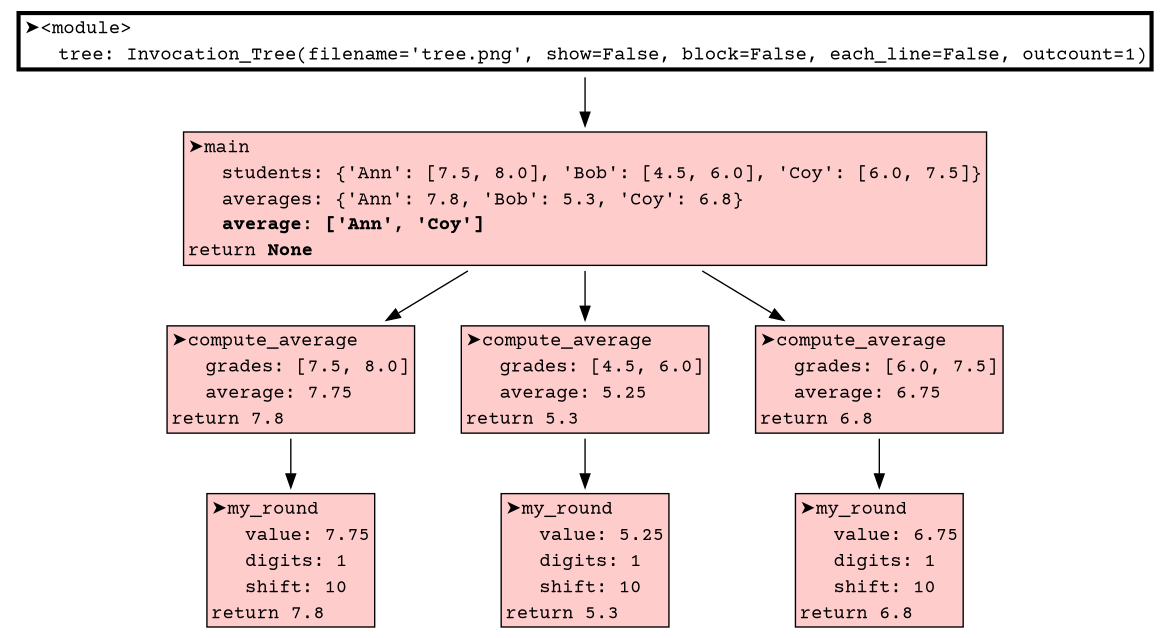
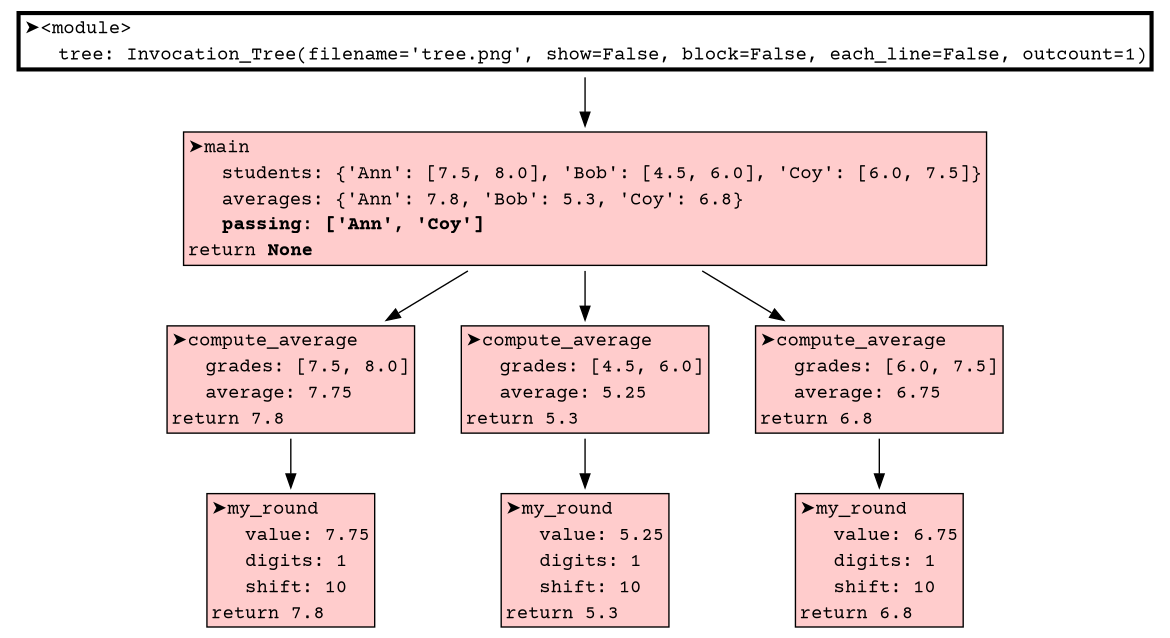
  digraph {
    fontname="Courier Prime"
    node [fontname="Courier Prime" shape=plaintext]
    edge [fontname="Courier Prime"]
    n1 [label=< <TABLE BORDER="3" CELLBORDER="0" CELLSPACING="0" BGCOLOR="#ffffff">   <TR><TD ALIGN="left">➤&lt;module&gt;</TD></TR>   <TR><TD ALIGN="left">   tree: Invocation_Tree(filename=&#x27;tree.png&#x27;, show=False, block=False, each_line=False, outcount=1)</TD></TR> </TABLE>>]
-   n2 [label=< <TABLE BORDER="1" CELLBORDER="0" CELLSPACING="0" BGCOLOR="#ffcccc">   <TR><TD ALIGN="left">➤main</TD></TR>   <TR><TD ALIGN="left">   students: {&#x27;Ann&#x27;: [7.5, 8.0], &#x27;Bob&#x27;: [4.5, 6.0], &#x27;Coy&#x27;: [6.0, 7.5]}</TD></TR>   <TR><TD ALIGN="left">   averages: {&#x27;Ann&#x27;: 7.8, &#x27;Bob&#x27;: 5.3, &#x27;Coy&#x27;: 6.8}</TD></TR>   <TR><TD ALIGN="left">   <B>average</B>: <B>[&#x27;Ann&#x27;, &#x27;Coy&#x27;]</B></TD></TR>   <TR><TD ALIGN="left">return <B>None</B></TD></TR> </TABLE>>]
+   n2 [label=< <TABLE BORDER="1" CELLBORDER="0" CELLSPACING="0" BGCOLOR="#ffcccc">   <TR><TD ALIGN="left">➤main</TD></TR>   <TR><TD ALIGN="left">   students: {&#x27;Ann&#x27;: [7.5, 8.0], &#x27;Bob&#x27;: [4.5, 6.0], &#x27;Coy&#x27;: [6.0, 7.5]}</TD></TR>   <TR><TD ALIGN="left">   averages: {&#x27;Ann&#x27;: 7.8, &#x27;Bob&#x27;: 5.3, &#x27;Coy&#x27;: 6.8}</TD></TR>   <TR><TD ALIGN="left">   <B>passing</B>: <B>[&#x27;Ann&#x27;, &#x27;Coy&#x27;]</B></TD></TR>   <TR><TD ALIGN="left">return <B>None</B></TD></TR> </TABLE>>]
    n3 [label=< <TABLE BORDER="1" CELLBORDER="0" CELLSPACING="0" BGCOLOR="#ffcccc">   <TR><TD ALIGN="left">➤compute_average</TD></TR>   <TR><TD ALIGN="left">   grades: [7.5, 8.0]</TD></TR>   <TR><TD ALIGN="left">   average: 7.75</TD></TR>   <TR><TD ALIGN="left">return 7.8</TD></TR> </TABLE>>]
    n4 [label=< <TABLE BORDER="1" CELLBORDER="0" CELLSPACING="0" BGCOLOR="#ffcccc">   <TR><TD ALIGN="left">➤compute_average</TD></TR>   <TR><TD ALIGN="left">   grades: [4.5, 6.0]</TD></TR>   <TR><TD ALIGN="left">   average: 5.25</TD></TR>   <TR><TD ALIGN="left">return 5.3</TD></TR> </TABLE>>]
    n5 [label=< <TABLE BORDER="1" CELLBORDER="0" CELLSPACING="0" BGCOLOR="#ffcccc">   <TR><TD ALIGN="left">➤compute_average</TD></TR>   <TR><TD ALIGN="left">   grades: [6.0, 7.5]</TD></TR>   <TR><TD ALIGN="left">   average: 6.75</TD></TR>   <TR><TD ALIGN="left">return 6.8</TD></TR> </TABLE>>]
    n6 [label=< <TABLE BORDER="1" CELLBORDER="0" CELLSPACING="0" BGCOLOR="#ffcccc">   <TR><TD ALIGN="left">➤my_round</TD></TR>   <TR><TD ALIGN="left">   value: 7.75</TD></TR>   <TR><TD ALIGN="left">   digits: 1</TD></TR>   <TR><TD ALIGN="left">   shift: 10</TD></TR>   <TR><TD ALIGN="left">return 7.8</TD></TR> </TABLE>>]
    n7 [label=< <TABLE BORDER="1" CELLBORDER="0" CELLSPACING="0" BGCOLOR="#ffcccc">   <TR><TD ALIGN="left">➤my_round</TD></TR>   <TR><TD ALIGN="left">   value: 5.25</TD></TR>   <TR><TD ALIGN="left">   digits: 1</TD></TR>   <TR><TD ALIGN="left">   shift: 10</TD></TR>   <TR><TD ALIGN="left">return 5.3</TD></TR> </TABLE>>]
    n8 [label=< <TABLE BORDER="1" CELLBORDER="0" CELLSPACING="0" BGCOLOR="#ffcccc">   <TR><TD ALIGN="left">➤my_round</TD></TR>   <TR><TD ALIGN="left">   value: 6.75</TD></TR>   <TR><TD ALIGN="left">   digits: 1</TD></TR>   <TR><TD ALIGN="left">   shift: 10</TD></TR>   <TR><TD ALIGN="left">return 6.8</TD></TR> </TABLE>>]
    n1 -> n2
    n2 -> n3
    n2 -> n4
    n2 -> n5
    n3 -> n6
    n4 -> n7
    n5 -> n8
  }
